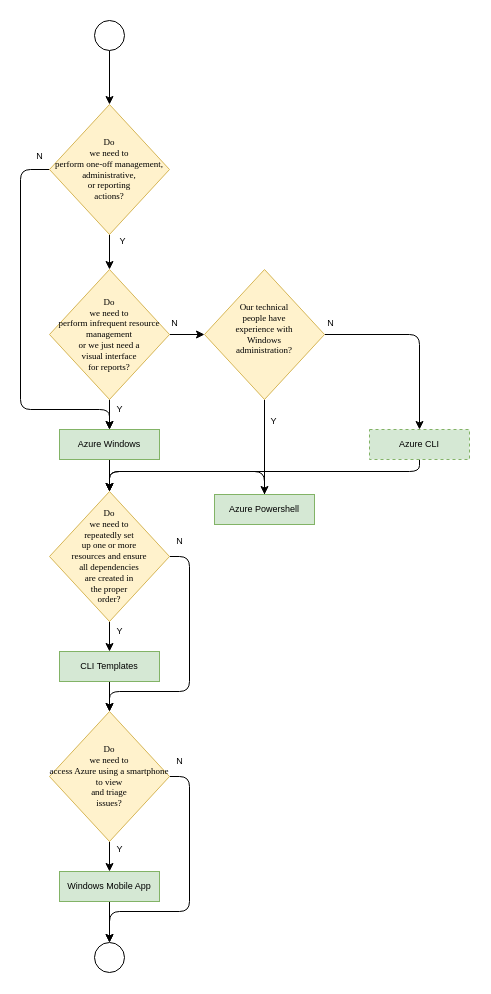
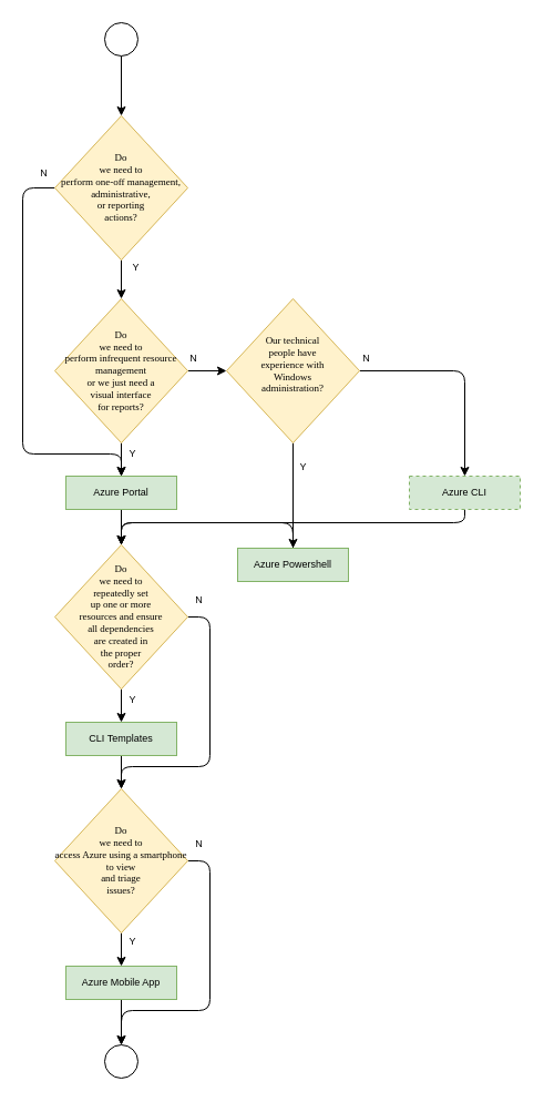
  <mxCell id="0" />
  <mxCell id="1" parent="0" />
  <mxCell id="2" value="Y" style="edgeStyle=orthogonalEdgeStyle;orthogonalLoop=1;jettySize=auto;html=1;exitX=0.5;exitY=1;exitDx=0;exitDy=0;entryX=0.5;entryY=0;entryDx=0;entryDy=0;fontSize=9;" parent="1" source="4" target="15" edge="1"><mxGeometry x="-0.333" y="10" relative="1" as="geometry"><mxPoint as="offset" /></mxGeometry></mxCell>
  <mxCell id="3" value="N" style="edgeStyle=orthogonalEdgeStyle;orthogonalLoop=1;jettySize=auto;html=1;exitX=1;exitY=0.5;exitDx=0;exitDy=0;entryX=0;entryY=0.5;entryDx=0;entryDy=0;fontSize=9;" edge="1" parent="1" source="4" target="25"><mxGeometry x="-0.714" y="11" relative="1" as="geometry"><mxPoint as="offset" /></mxGeometry></mxCell>
  <mxCell id="4" value="&lt;font face=&quot;Verdana&quot;&gt;&amp;nbsp;&lt;br&gt;&amp;nbsp;&lt;br&gt;Do&lt;br&gt;we need to&lt;br&gt;perform infrequent resource management&lt;br&gt;or we just need a&lt;br&gt;visual interface&lt;br&gt;for reports?&lt;br&gt;&amp;nbsp;&lt;br&gt;&amp;nbsp;&lt;br&gt;&lt;/font&gt;" style="rhombus;whiteSpace=wrap;html=1;spacing=0;fontSize=9;fillColor=#fff2cc;strokeColor=#d6b656;" parent="1" vertex="1"><mxGeometry x="49" y="269" width="120" height="130" as="geometry" /></mxCell>
  <mxCell id="5" value="Y" style="edgeStyle=orthogonalEdgeStyle;orthogonalLoop=1;jettySize=auto;html=1;exitX=0.5;exitY=1;exitDx=0;exitDy=0;entryX=0.5;entryY=0;entryDx=0;entryDy=0;fontSize=9;" parent="1" source="7" target="17" edge="1"><mxGeometry x="-0.333" y="10" relative="1" as="geometry"><mxPoint as="offset" /></mxGeometry></mxCell>
  <mxCell id="6" value="N" style="edgeStyle=orthogonalEdgeStyle;orthogonalLoop=1;jettySize=auto;html=1;exitX=1;exitY=0.5;exitDx=0;exitDy=0;entryX=0.5;entryY=0;entryDx=0;entryDy=0;fontSize=9;" parent="1" source="7" target="10" edge="1"><mxGeometry x="-0.922" y="15" relative="1" as="geometry"><Array as="points"><mxPoint x="189" y="556" /><mxPoint x="189" y="691" /><mxPoint x="109" y="691" /></Array><mxPoint as="offset" /></mxGeometry></mxCell>
  <mxCell id="7" value="&lt;font face=&quot;Verdana&quot;&gt;Do&lt;br&gt;we need to&lt;br&gt;repeatedly set&lt;br&gt;up one or more&lt;br&gt;resources and ensure&lt;br&gt;all dependencies&lt;br&gt;are created in&lt;br&gt;the proper&lt;br&gt;order?&lt;/font&gt;" style="rhombus;whiteSpace=wrap;html=1;spacing=0;fontSize=9;fillColor=#fff2cc;strokeColor=#d6b656;" parent="1" vertex="1"><mxGeometry x="49" y="491" width="120" height="130" as="geometry" /></mxCell>
  <mxCell id="8" value="Y" style="edgeStyle=orthogonalEdgeStyle;orthogonalLoop=1;jettySize=auto;html=1;exitX=0.5;exitY=1;exitDx=0;exitDy=0;entryX=0.5;entryY=0;entryDx=0;entryDy=0;fontSize=9;" parent="1" source="10" target="19" edge="1"><mxGeometry x="-0.5" y="10" relative="1" as="geometry"><mxPoint as="offset" /></mxGeometry></mxCell>
  <mxCell id="9" value="N" style="edgeStyle=orthogonalEdgeStyle;orthogonalLoop=1;jettySize=auto;html=1;exitX=1;exitY=0.5;exitDx=0;exitDy=0;entryX=0.5;entryY=0;entryDx=0;entryDy=0;fontSize=9;" parent="1" source="10" target="13" edge="1"><mxGeometry x="-0.922" y="15" relative="1" as="geometry"><Array as="points"><mxPoint x="189" y="776" /><mxPoint x="189" y="911" /><mxPoint x="109" y="911" /></Array><mxPoint as="offset" /><mxPoint x="109" y="931" as="targetPoint" /></mxGeometry></mxCell>
  <mxCell id="10" value="&lt;font face=&quot;verdana&quot;&gt;Do&lt;br&gt;we need to&lt;br&gt;access Azure using a smartphone to view&lt;br&gt;and triage&lt;br&gt;issues?&lt;/font&gt;" style="rhombus;whiteSpace=wrap;html=1;spacing=0;fontSize=9;fillColor=#fff2cc;strokeColor=#d6b656;" parent="1" vertex="1"><mxGeometry x="49" y="711" width="120" height="130" as="geometry" /></mxCell>
  <mxCell id="11" style="edgeStyle=orthogonalEdgeStyle;orthogonalLoop=1;jettySize=auto;html=1;exitX=0.5;exitY=1;exitDx=0;exitDy=0;entryX=0.5;entryY=0;entryDx=0;entryDy=0;fontSize=9;" edge="1" parent="1" source="12" target="22"><mxGeometry relative="1" as="geometry" /></mxCell>
  <mxCell id="12" value="" style="ellipse;whiteSpace=wrap;html=1;aspect=fixed;fontSize=9;" parent="1" vertex="1"><mxGeometry x="94" y="20" width="30" height="30" as="geometry" /></mxCell>
  <mxCell id="13" value="" style="ellipse;whiteSpace=wrap;html=1;aspect=fixed;fontSize=9;" parent="1" vertex="1"><mxGeometry x="94" y="942" width="30" height="30" as="geometry" /></mxCell>
  <mxCell id="14" style="edgeStyle=orthogonalEdgeStyle;orthogonalLoop=1;jettySize=auto;html=1;exitX=0.5;exitY=1;exitDx=0;exitDy=0;entryX=0.5;entryY=0;entryDx=0;entryDy=0;fontSize=9;" parent="1" source="15" target="7" edge="1"><mxGeometry relative="1" as="geometry" /></mxCell>
- <mxCell id="15" value="Azure Windows" style="whiteSpace=wrap;html=1;fontSize=9;fillColor=#d5e8d4;strokeColor=#82b366;" parent="1" vertex="1"><mxGeometry x="59" y="429" width="100" height="30" as="geometry" /></mxCell>
+ <mxCell id="15" value="Azure Portal" style="whiteSpace=wrap;html=1;fontSize=9;fillColor=#d5e8d4;strokeColor=#82b366;" parent="1" vertex="1"><mxGeometry x="59" y="429" width="100" height="30" as="geometry" /></mxCell>
  <mxCell id="16" style="edgeStyle=orthogonalEdgeStyle;orthogonalLoop=1;jettySize=auto;html=1;exitX=0.5;exitY=1;exitDx=0;exitDy=0;entryX=0.5;entryY=0;entryDx=0;entryDy=0;fontSize=9;" parent="1" source="17" target="10" edge="1"><mxGeometry relative="1" as="geometry" /></mxCell>
  <mxCell id="17" value="CLI Templates" style="whiteSpace=wrap;html=1;fontSize=9;fillColor=#d5e8d4;strokeColor=#82b366;" parent="1" vertex="1"><mxGeometry x="59" y="651" width="100" height="30" as="geometry" /></mxCell>
  <mxCell id="18" style="edgeStyle=orthogonalEdgeStyle;orthogonalLoop=1;jettySize=auto;html=1;exitX=0.5;exitY=1;exitDx=0;exitDy=0;entryX=0.5;entryY=0;entryDx=0;entryDy=0;fontSize=9;" parent="1" source="19" target="13" edge="1"><mxGeometry relative="1" as="geometry"><mxPoint x="109" y="931" as="targetPoint" /></mxGeometry></mxCell>
- <mxCell id="19" value="Windows Mobile App" style="whiteSpace=wrap;html=1;fontSize=9;fillColor=#d5e8d4;strokeColor=#82b366;" parent="1" vertex="1"><mxGeometry x="59" y="871" width="100" height="30" as="geometry" /></mxCell>
+ <mxCell id="19" value="Azure Mobile App" style="whiteSpace=wrap;html=1;fontSize=9;fillColor=#d5e8d4;strokeColor=#82b366;" parent="1" vertex="1"><mxGeometry x="59" y="871" width="100" height="30" as="geometry" /></mxCell>
  <mxCell id="20" value="Y" style="edgeStyle=orthogonalEdgeStyle;orthogonalLoop=1;jettySize=auto;html=1;exitX=0.5;exitY=1;exitDx=0;exitDy=0;entryX=0.5;entryY=0;entryDx=0;entryDy=0;fontSize=9;" edge="1" parent="1" source="22" target="4"><mxGeometry x="-0.6" y="13" relative="1" as="geometry"><mxPoint as="offset" /></mxGeometry></mxCell>
  <mxCell id="21" value="N" style="edgeStyle=orthogonalEdgeStyle;orthogonalLoop=1;jettySize=auto;html=1;exitX=0;exitY=0.5;exitDx=0;exitDy=0;entryX=0.5;entryY=0;entryDx=0;entryDy=0;fontSize=9;" edge="1" parent="1" source="22" target="15"><mxGeometry x="-0.947" y="-13" relative="1" as="geometry"><Array as="points"><mxPoint x="20" y="169" /><mxPoint x="20" y="409" /><mxPoint x="109" y="409" /></Array><mxPoint as="offset" /></mxGeometry></mxCell>
  <mxCell id="22" value="&lt;font face=&quot;Verdana&quot;&gt;&amp;nbsp;&lt;br&gt;Do&lt;br&gt;we need to&lt;br&gt;perform one-off management, administrative,&lt;br&gt;or reporting&lt;br&gt;actions?&lt;br&gt;&amp;nbsp;&lt;br&gt;&lt;/font&gt;" style="rhombus;whiteSpace=wrap;html=1;spacing=0;fontSize=9;fillColor=#fff2cc;strokeColor=#d6b656;" vertex="1" parent="1"><mxGeometry x="49" y="104" width="120" height="130" as="geometry" /></mxCell>
  <mxCell id="23" value="N" style="edgeStyle=orthogonalEdgeStyle;orthogonalLoop=1;jettySize=auto;html=1;exitX=1;exitY=0.5;exitDx=0;exitDy=0;entryX=0.5;entryY=0;entryDx=0;entryDy=0;fontSize=9;" edge="1" parent="1" source="25" target="29"><mxGeometry x="-0.937" y="11" relative="1" as="geometry"><mxPoint as="offset" /></mxGeometry></mxCell>
  <mxCell id="24" value="Y" style="edgeStyle=orthogonalEdgeStyle;orthogonalLoop=1;jettySize=auto;html=1;exitX=0.5;exitY=1;exitDx=0;exitDy=0;entryX=0.5;entryY=0;entryDx=0;entryDy=0;fontSize=9;" edge="1" parent="1" source="25" target="27"><mxGeometry x="-0.533" y="9" relative="1" as="geometry"><mxPoint as="offset" /></mxGeometry></mxCell>
  <mxCell id="25" value="&lt;font face=&quot;Verdana&quot;&gt;Our technical&lt;br&gt;people have&lt;br&gt;experience with&lt;br&gt;Windows&lt;br&gt;administration?&lt;br&gt;&amp;nbsp;&lt;br&gt;&lt;/font&gt;" style="rhombus;whiteSpace=wrap;html=1;spacing=0;fontSize=9;fillColor=#fff2cc;strokeColor=#d6b656;" vertex="1" parent="1"><mxGeometry x="204" y="269" width="120" height="130" as="geometry" /></mxCell>
  <mxCell id="26" style="edgeStyle=orthogonalEdgeStyle;orthogonalLoop=1;jettySize=auto;html=1;exitX=0.5;exitY=1;exitDx=0;exitDy=0;entryX=0.5;entryY=0;entryDx=0;entryDy=0;fontSize=9;" edge="1" parent="1" source="27" target="7"><mxGeometry relative="1" as="geometry"><Array as="points"><mxPoint x="264" y="471" /><mxPoint x="109" y="471" /></Array></mxGeometry></mxCell>
  <mxCell id="27" value="Azure Powershell" style="whiteSpace=wrap;html=1;fontSize=9;fillColor=#d5e8d4;strokeColor=#82b366;" vertex="1" parent="1"><mxGeometry x="214" y="494" width="100" height="30" as="geometry" /></mxCell>
  <mxCell id="28" style="edgeStyle=orthogonalEdgeStyle;orthogonalLoop=1;jettySize=auto;html=1;exitX=0.5;exitY=1;exitDx=0;exitDy=0;entryX=0.5;entryY=0;entryDx=0;entryDy=0;fontSize=9;" edge="1" parent="1" source="29" target="7"><mxGeometry relative="1" as="geometry"><Array as="points"><mxPoint x="419" y="471" /><mxPoint x="109" y="471" /></Array></mxGeometry></mxCell>
  <mxCell id="29" value="Azure CLI" style="whiteSpace=wrap;html=1;fontSize=9;fillColor=#d5e8d4;strokeColor=#82b366;dashed=1;" vertex="1" parent="1"><mxGeometry x="369" y="429" width="100" height="30" as="geometry" /></mxCell>
